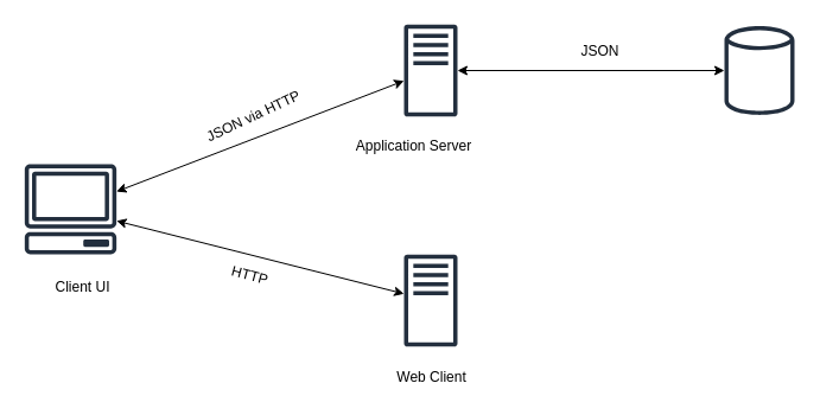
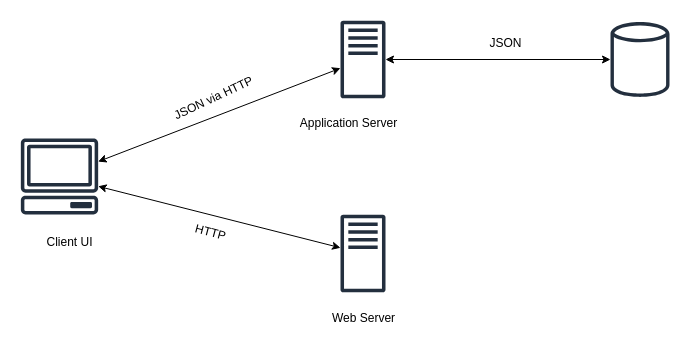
  <mxCell id="0" />
  <mxCell id="1" parent="0" />
  <mxCell id="2" value="" style="outlineConnect=0;fontColor=#232F3E;gradientColor=none;fillColor=#232F3E;strokeColor=none;dashed=0;verticalLabelPosition=bottom;verticalAlign=top;align=center;html=1;fontSize=12;fontStyle=0;aspect=fixed;pointerEvents=1;shape=mxgraph.aws4.client;" vertex="1" parent="1"><mxGeometry x="20" y="138" width="78" height="76" as="geometry" /></mxCell>
  <mxCell id="3" value="" style="outlineConnect=0;fontColor=#232F3E;gradientColor=none;fillColor=#232F3E;strokeColor=none;dashed=0;verticalLabelPosition=bottom;verticalAlign=top;align=center;html=1;fontSize=12;fontStyle=0;aspect=fixed;pointerEvents=1;shape=mxgraph.aws4.generic_database;" vertex="1" parent="1"><mxGeometry x="610" y="20" width="59" height="78" as="geometry" /></mxCell>
  <mxCell id="4" value="" style="outlineConnect=0;fontColor=#232F3E;gradientColor=none;fillColor=#232F3E;strokeColor=none;dashed=0;verticalLabelPosition=bottom;verticalAlign=top;align=center;html=1;fontSize=12;fontStyle=0;aspect=fixed;pointerEvents=1;shape=mxgraph.aws4.traditional_server;" vertex="1" parent="1"><mxGeometry x="340" y="214" width="45" height="78" as="geometry" /></mxCell>
  <mxCell id="5" value="" style="outlineConnect=0;fontColor=#232F3E;gradientColor=none;fillColor=#232F3E;strokeColor=none;dashed=0;verticalLabelPosition=bottom;verticalAlign=top;align=center;html=1;fontSize=12;fontStyle=0;aspect=fixed;pointerEvents=1;shape=mxgraph.aws4.traditional_server;" vertex="1" parent="1"><mxGeometry x="340" y="20" width="45" height="78" as="geometry" /></mxCell>
  <mxCell id="6" value="Application Server" style="text;html=1;align=center;verticalAlign=middle;resizable=0;points=[];autosize=1;" vertex="1" parent="1"><mxGeometry x="292.5" y="113" width="110" height="20" as="geometry" /></mxCell>
- <mxCell id="7" value="Web Client" style="text;html=1;align=center;verticalAlign=middle;resizable=0;points=[];autosize=1;" vertex="1" parent="1"><mxGeometry x="322.5" y="308" width="80" height="20" as="geometry" /></mxCell>
+ <mxCell id="7" value="Web Server" style="text;html=1;align=center;verticalAlign=middle;resizable=0;points=[];autosize=1;" vertex="1" parent="1"><mxGeometry x="322.5" y="308" width="80" height="20" as="geometry" /></mxCell>
  <mxCell id="8" value="Client UI" style="text;html=1;align=center;verticalAlign=middle;resizable=0;points=[];autosize=1;" vertex="1" parent="1"><mxGeometry x="39" y="232" width="60" height="20" as="geometry" /></mxCell>
  <mxCell id="9" value="" style="endArrow=classic;startArrow=classic;html=1;" edge="1" parent="1" source="2" target="5"><mxGeometry width="50" height="50" relative="1" as="geometry"><mxPoint x="160" y="128" as="sourcePoint" /><mxPoint x="210" y="78" as="targetPoint" /></mxGeometry></mxCell>
  <mxCell id="10" value="" style="endArrow=classic;startArrow=classic;html=1;" edge="1" parent="1" source="2" target="4"><mxGeometry width="50" height="50" relative="1" as="geometry"><mxPoint x="280" y="238" as="sourcePoint" /><mxPoint x="330" y="188" as="targetPoint" /></mxGeometry></mxCell>
  <mxCell id="11" value="" style="endArrow=classic;startArrow=classic;html=1;" edge="1" parent="1" source="5" target="3"><mxGeometry width="50" height="50" relative="1" as="geometry"><mxPoint x="280" y="238" as="sourcePoint" /><mxPoint x="330" y="188" as="targetPoint" /></mxGeometry></mxCell>
  <mxCell id="12" value="JSON via HTTP" style="text;html=1;align=center;verticalAlign=middle;resizable=0;points=[];autosize=1;rotation=-25;" vertex="1" parent="1"><mxGeometry x="163" y="88" width="100" height="20" as="geometry" /></mxCell>
  <mxCell id="13" value="HTTP" style="text;html=1;align=center;verticalAlign=middle;resizable=0;points=[];autosize=1;rotation=15;" vertex="1" parent="1"><mxGeometry x="185" y="222" width="50" height="20" as="geometry" /></mxCell>
  <mxCell id="14" value="JSON" style="text;html=1;align=center;verticalAlign=middle;resizable=0;points=[];autosize=1;" vertex="1" parent="1"><mxGeometry x="480" y="33" width="50" height="20" as="geometry" /></mxCell>
